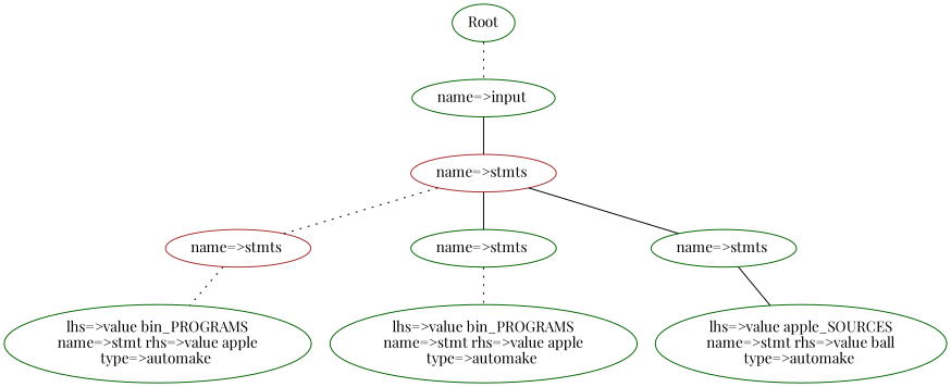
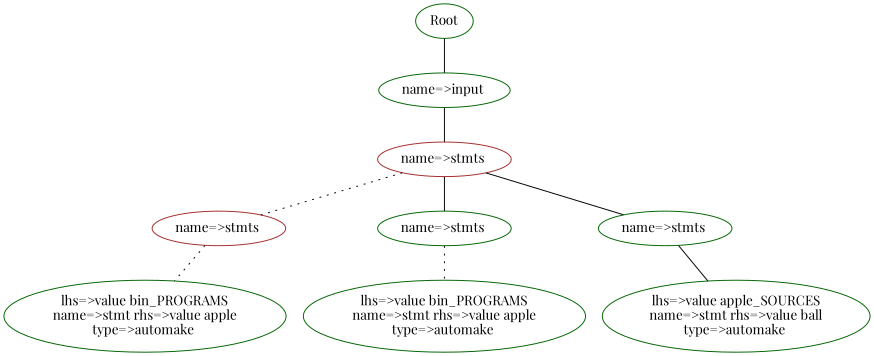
  graph {
    fontname="Playfair Display"
    node [color=darkgreen fontname="Playfair Display"]
    edge [style=dotted fontname="Playfair Display"]
    n1 [label=Root]
    n2 [label="name=>input "]
    n3 [label="name=>stmts " color=brown]
    n4 [label="name=>stmts " color=brown]
    n5 [label="name=>stmts "]
    n6 [label="name=>stmts "]
    n7 [label="lhs=>value bin_PROGRAMS\nname=>stmt rhs=>value apple\ntype=>automake "]
    n8 [label="lhs=>value bin_PROGRAMS\nname=>stmt rhs=>value apple\ntype=>automake "]
    n9 [label="lhs=>value apple_SOURCES\nname=>stmt rhs=>value ball\ntype=>automake "]
-   n1 -- n2
+   n1 -- n2 [style=solid]
    n2 -- n3 [style=solid]
    n3 -- n4
    n3 -- n5 [style=solid]
    n3 -- n6 [style=solid]
    n4 -- n7
    n5 -- n8
    n6 -- n9 [style=solid]
  }
